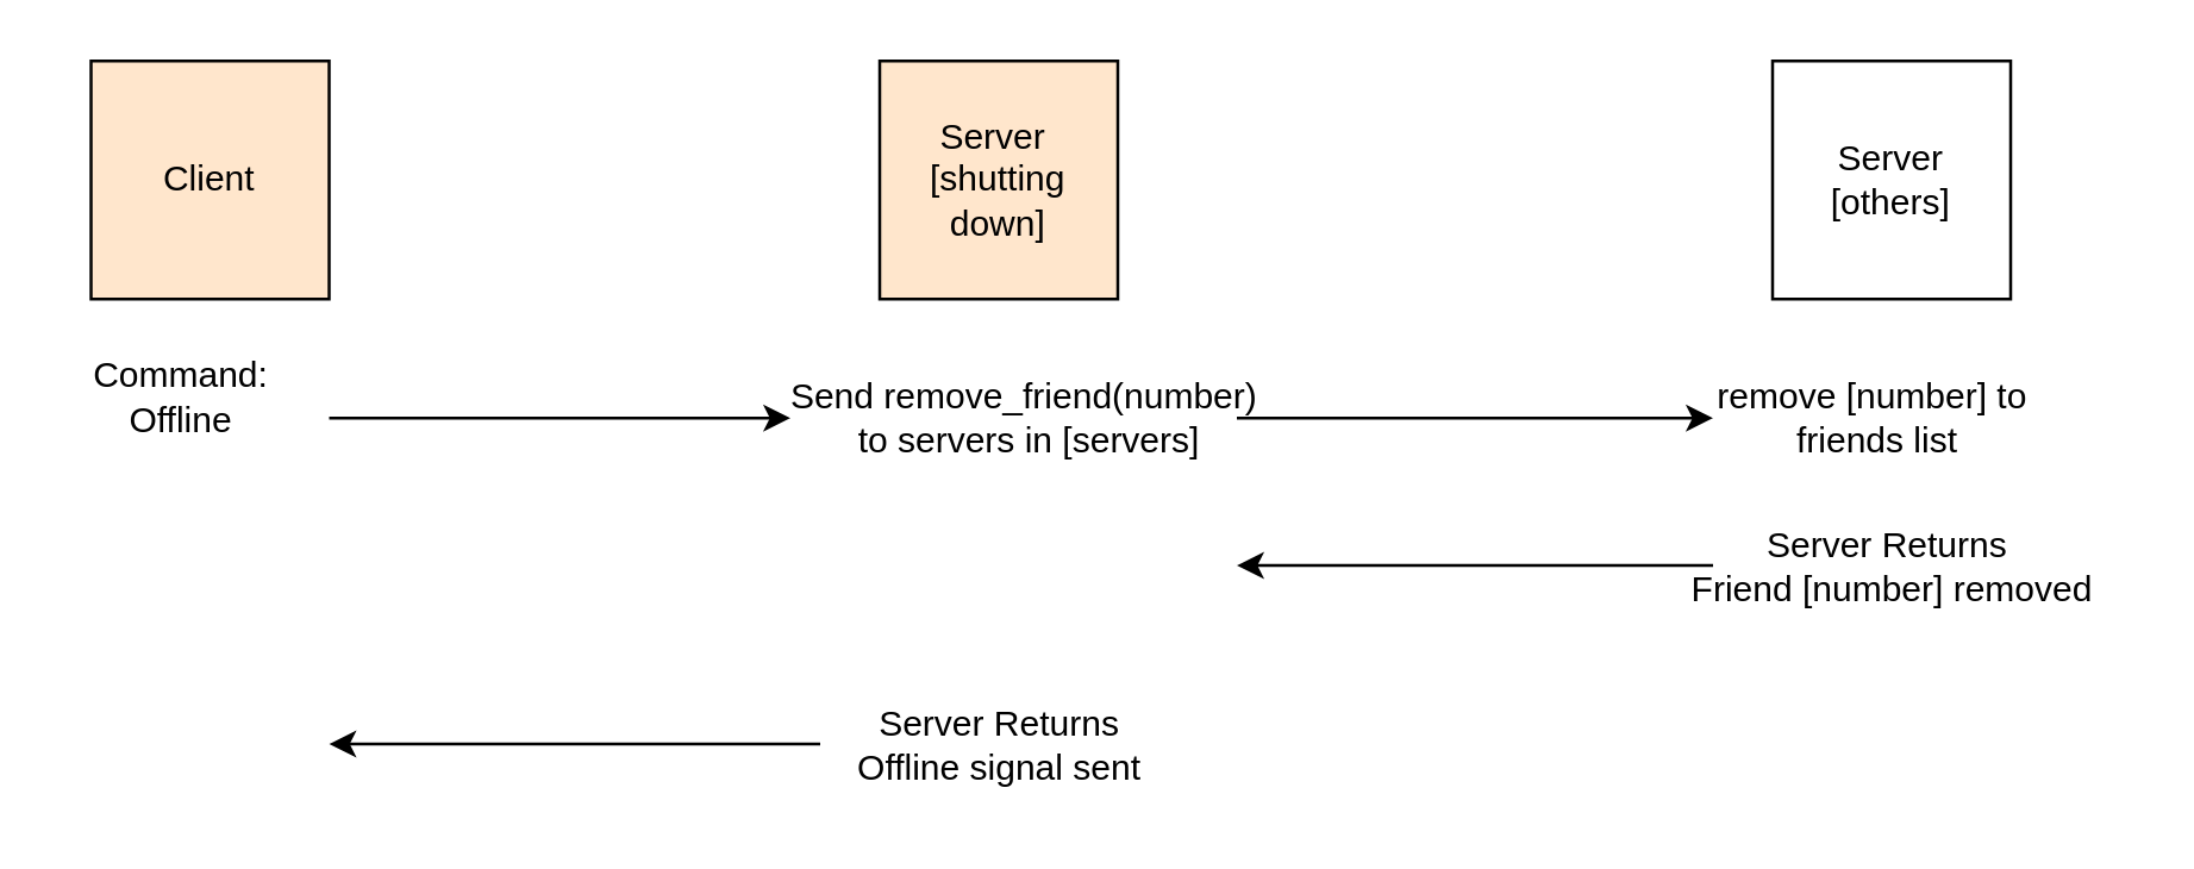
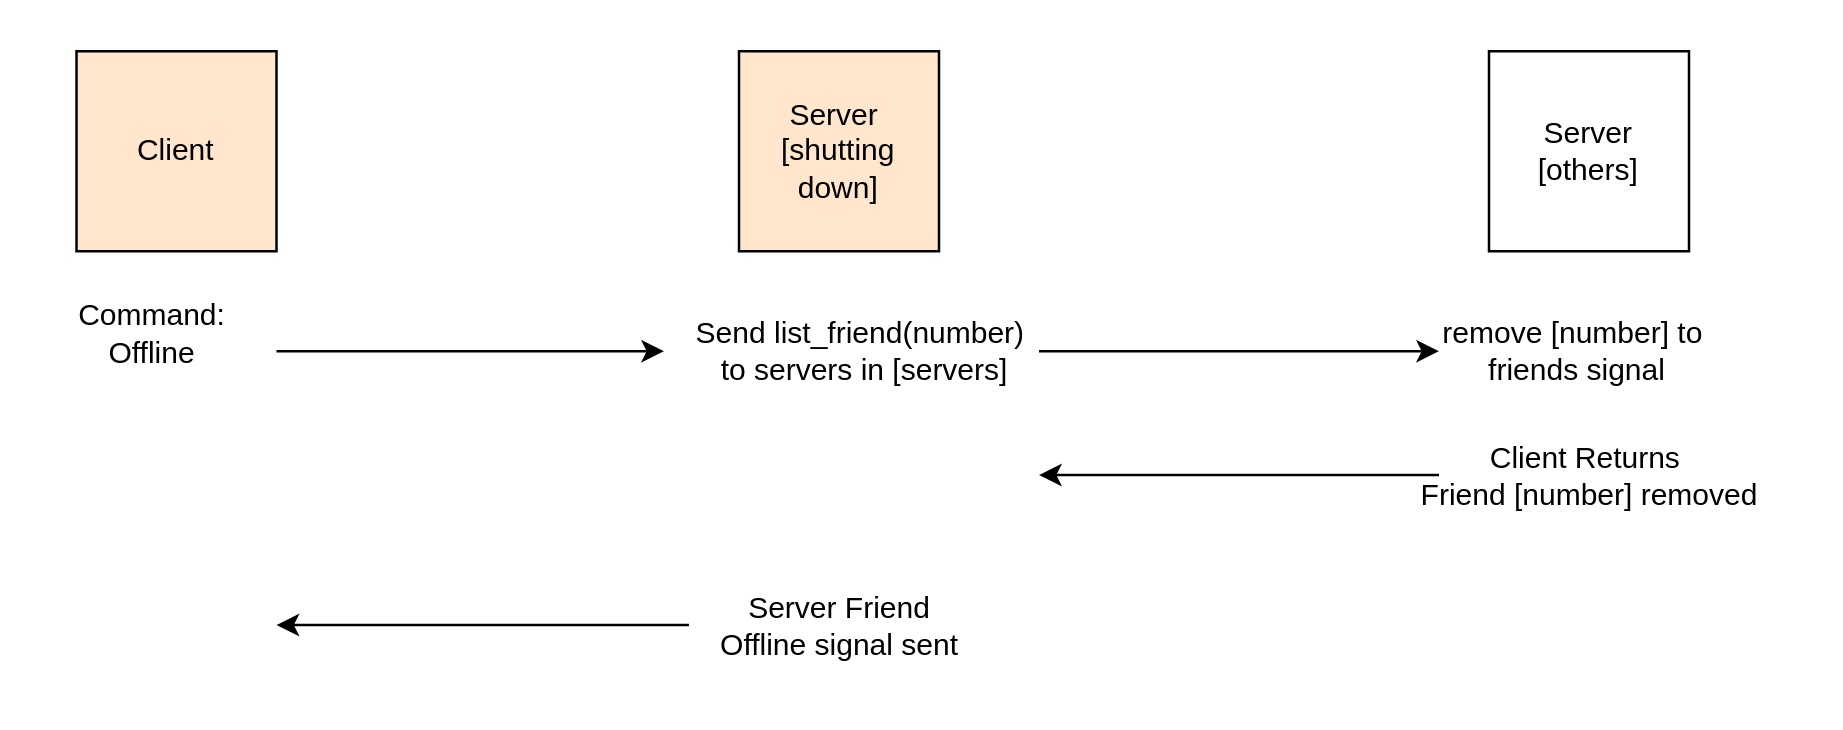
  <mxCell id="0" />
  <mxCell id="1" parent="0" />
  <mxCell id="2" value="Server&amp;nbsp;&lt;div&gt;[shutting down]&lt;/div&gt;" style="whiteSpace=wrap;html=1;aspect=fixed;fillColor=#ffe6cc;" parent="1" vertex="1"><mxGeometry x="295" y="20" width="80" height="80" as="geometry" /></mxCell>
  <mxCell id="3" value="Server&lt;div&gt;[others]&lt;/div&gt;" style="whiteSpace=wrap;html=1;aspect=fixed;" parent="1" vertex="1"><mxGeometry x="595" y="20" width="80" height="80" as="geometry" /></mxCell>
  <mxCell id="4" value="" style="endArrow=classic;html=1;" parent="1" edge="1"><mxGeometry width="50" height="50" relative="1" as="geometry"><mxPoint x="575" y="189.5" as="sourcePoint" /><mxPoint x="415" y="189.5" as="targetPoint" /></mxGeometry></mxCell>
  <mxCell id="5" value="" style="endArrow=classic;html=1;" parent="1" edge="1"><mxGeometry width="50" height="50" relative="1" as="geometry"><mxPoint x="415" y="140" as="sourcePoint" /><mxPoint x="575" y="140" as="targetPoint" /></mxGeometry></mxCell>
- <mxCell id="6" value="Server Returns&amp;nbsp;&lt;div&gt;Friend [number] removed&lt;/div&gt;" style="text;html=1;align=center;verticalAlign=middle;resizable=0;points=[];autosize=1;strokeColor=none;fillColor=none;" parent="1" vertex="1"><mxGeometry x="555" y="170" width="160" height="40" as="geometry" /></mxCell>
+ <mxCell id="6" value="Client Returns&amp;nbsp;&lt;div&gt;Friend [number] removed&lt;/div&gt;" style="text;html=1;align=center;verticalAlign=middle;resizable=0;points=[];autosize=1;strokeColor=none;fillColor=none;" parent="1" vertex="1"><mxGeometry x="555" y="170" width="160" height="40" as="geometry" /></mxCell>
  <mxCell id="7" value="Client" style="whiteSpace=wrap;html=1;aspect=fixed;fillColor=#ffe6cc;" parent="1" vertex="1"><mxGeometry x="30" y="20" width="80" height="80" as="geometry" /></mxCell>
  <mxCell id="8" value="" style="endArrow=classic;html=1;" parent="1" edge="1"><mxGeometry width="50" height="50" relative="1" as="geometry"><mxPoint x="110" y="140" as="sourcePoint" /><mxPoint x="265" y="140" as="targetPoint" /></mxGeometry></mxCell>
  <mxCell id="9" value="Command:&lt;div&gt;Offline&lt;/div&gt;" style="text;html=1;align=center;verticalAlign=middle;resizable=0;points=[];autosize=1;strokeColor=none;fillColor=none;" parent="1" vertex="1"><mxGeometry x="20" y="113" width="80" height="40" as="geometry" /></mxCell>
- <mxCell id="10" value="Send remove_friend(number)&amp;nbsp;&lt;div&gt;to servers in [servers]&lt;/div&gt;" style="text;html=1;align=center;verticalAlign=middle;resizable=0;points=[];autosize=1;strokeColor=none;fillColor=none;" parent="1" vertex="1"><mxGeometry x="255" y="120" width="180" height="40" as="geometry" /></mxCell>
- <mxCell id="11" value="remove [number] to&amp;nbsp;&lt;div&gt;friends list&lt;/div&gt;" style="text;html=1;align=center;verticalAlign=middle;resizable=0;points=[];autosize=1;strokeColor=none;fillColor=none;" parent="1" vertex="1"><mxGeometry x="565" y="120" width="130" height="40" as="geometry" /></mxCell>
- <mxCell id="12" value="Server Returns&lt;div&gt;Offline signal sent&lt;/div&gt;" style="text;html=1;align=center;verticalAlign=middle;resizable=0;points=[];autosize=1;strokeColor=none;fillColor=none;" parent="1" vertex="1"><mxGeometry x="275" y="230" width="120" height="40" as="geometry" /></mxCell>
+ <mxCell id="10" value="Send list_friend(number)&amp;nbsp;&lt;div&gt;to servers in [servers]&lt;/div&gt;" style="text;html=1;align=center;verticalAlign=middle;resizable=0;points=[];autosize=1;strokeColor=none;fillColor=none;" parent="1" vertex="1"><mxGeometry x="255" y="120" width="180" height="40" as="geometry" /></mxCell>
+ <mxCell id="11" value="remove [number] to&amp;nbsp;&lt;div&gt;friends signal&lt;/div&gt;" style="text;html=1;align=center;verticalAlign=middle;resizable=0;points=[];autosize=1;strokeColor=none;fillColor=none;" parent="1" vertex="1"><mxGeometry x="565" y="120" width="130" height="40" as="geometry" /></mxCell>
+ <mxCell id="12" value="Server Friend&lt;div&gt;Offline signal sent&lt;/div&gt;" style="text;html=1;align=center;verticalAlign=middle;resizable=0;points=[];autosize=1;strokeColor=none;fillColor=none;" parent="1" vertex="1"><mxGeometry x="275" y="230" width="120" height="40" as="geometry" /></mxCell>
  <mxCell id="13" value="" style="endArrow=classic;html=1;" parent="1" edge="1"><mxGeometry width="50" height="50" relative="1" as="geometry"><mxPoint x="275" y="249.5" as="sourcePoint" /><mxPoint x="110" y="249.5" as="targetPoint" /></mxGeometry></mxCell>
